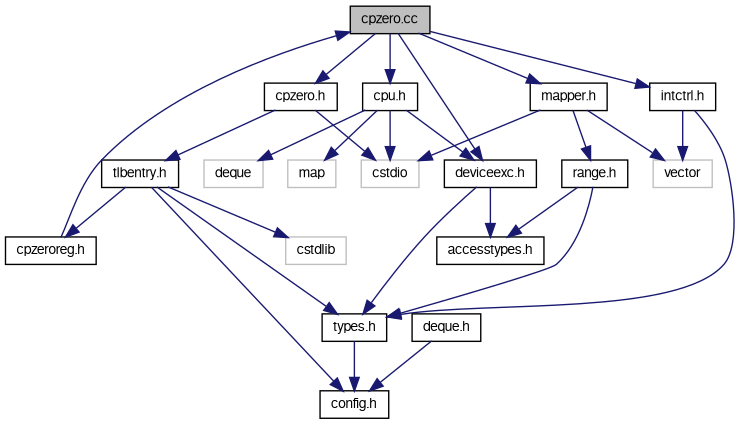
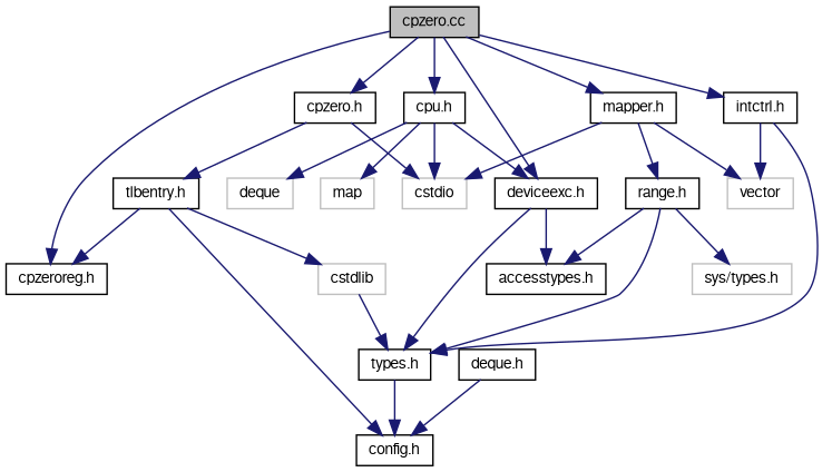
  digraph {
    node [color=black fillcolor=white fontname=FreeSans fontsize=10 shape=record style=filled]
    edge [color=midnightblue fontname=FreeSans fontsize=10 labelfontname=FreeSans labelfontsize=10 style=solid]
    n1 [fillcolor=grey75 fontcolor=black height=0.2 label="cpzero.cc" width=0.4]
    n2 [height=0.2 label="cpzero.h" width=0.4]
    n3 [height=0.2 label="cpzeroreg.h" width=0.4]
    n4 [height=0.2 label="mapper.h" width=0.4]
    n5 [height=0.2 label="cpu.h" width=0.4]
    n6 [height=0.2 label="deviceexc.h" width=0.4]
    n7 [height=0.2 label="intctrl.h" width=0.4]
    n8 [height=0.2 label="tlbentry.h" width=0.4]
    n9 [color=grey75 height=0.2 label=cstdio width=0.4]
    n10 [height=0.2 label="range.h" width=0.4]
    n11 [color=grey75 height=0.2 label=vector width=0.4]
    n12 [color=grey75 height=0.2 label=deque width=0.4]
    n13 [color=grey75 height=0.2 label=map width=0.4]
    n14 [height=0.2 label="types.h" width=0.4]
    n15 [height=0.2 label="accesstypes.h" width=0.4]
    n16 [height=0.2 label="config.h" width=0.4]
    n17 [color=grey75 height=0.2 label=cstdlib width=0.4]
+   n18 [color=grey75 height=0.2 label="sys/types.h" width=0.4]
    n19 [height=0.2 label="deque.h" width=0.4]
    n1 -> n2
-   n3 -> n1
+   n1 -> n3
    n1 -> n4
    n1 -> n5
    n1 -> n6
    n1 -> n7
    n2 -> n8
    n2 -> n9
    n4 -> n9
    n4 -> n10
    n4 -> n11
    n5 -> n6
    n5 -> n9
    n5 -> n12
    n5 -> n13
    n6 -> n14
    n6 -> n15
    n7 -> n11
    n7 -> n14
    n8 -> n3
-   n8 -> n14
+   n17 -> n14
    n8 -> n16
    n8 -> n17
    n10 -> n14
    n10 -> n15
+   n10 -> n18
    n14 -> n16
    n19 -> n16
  }
